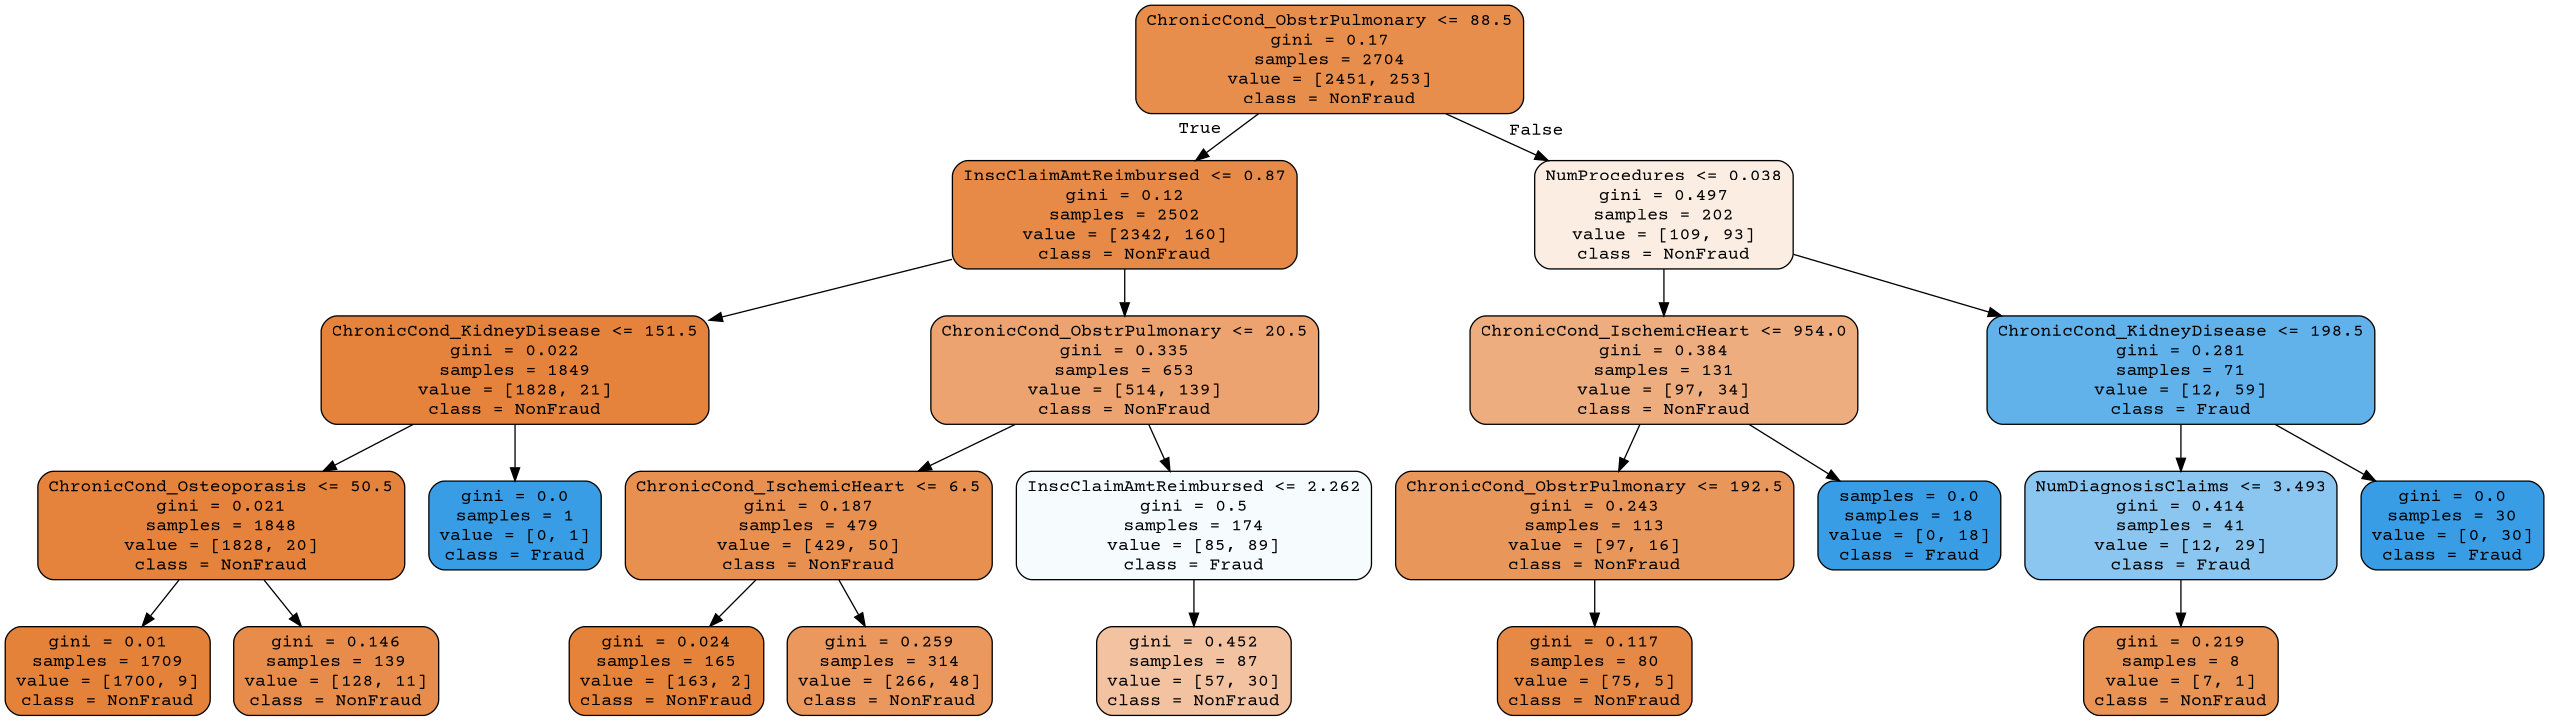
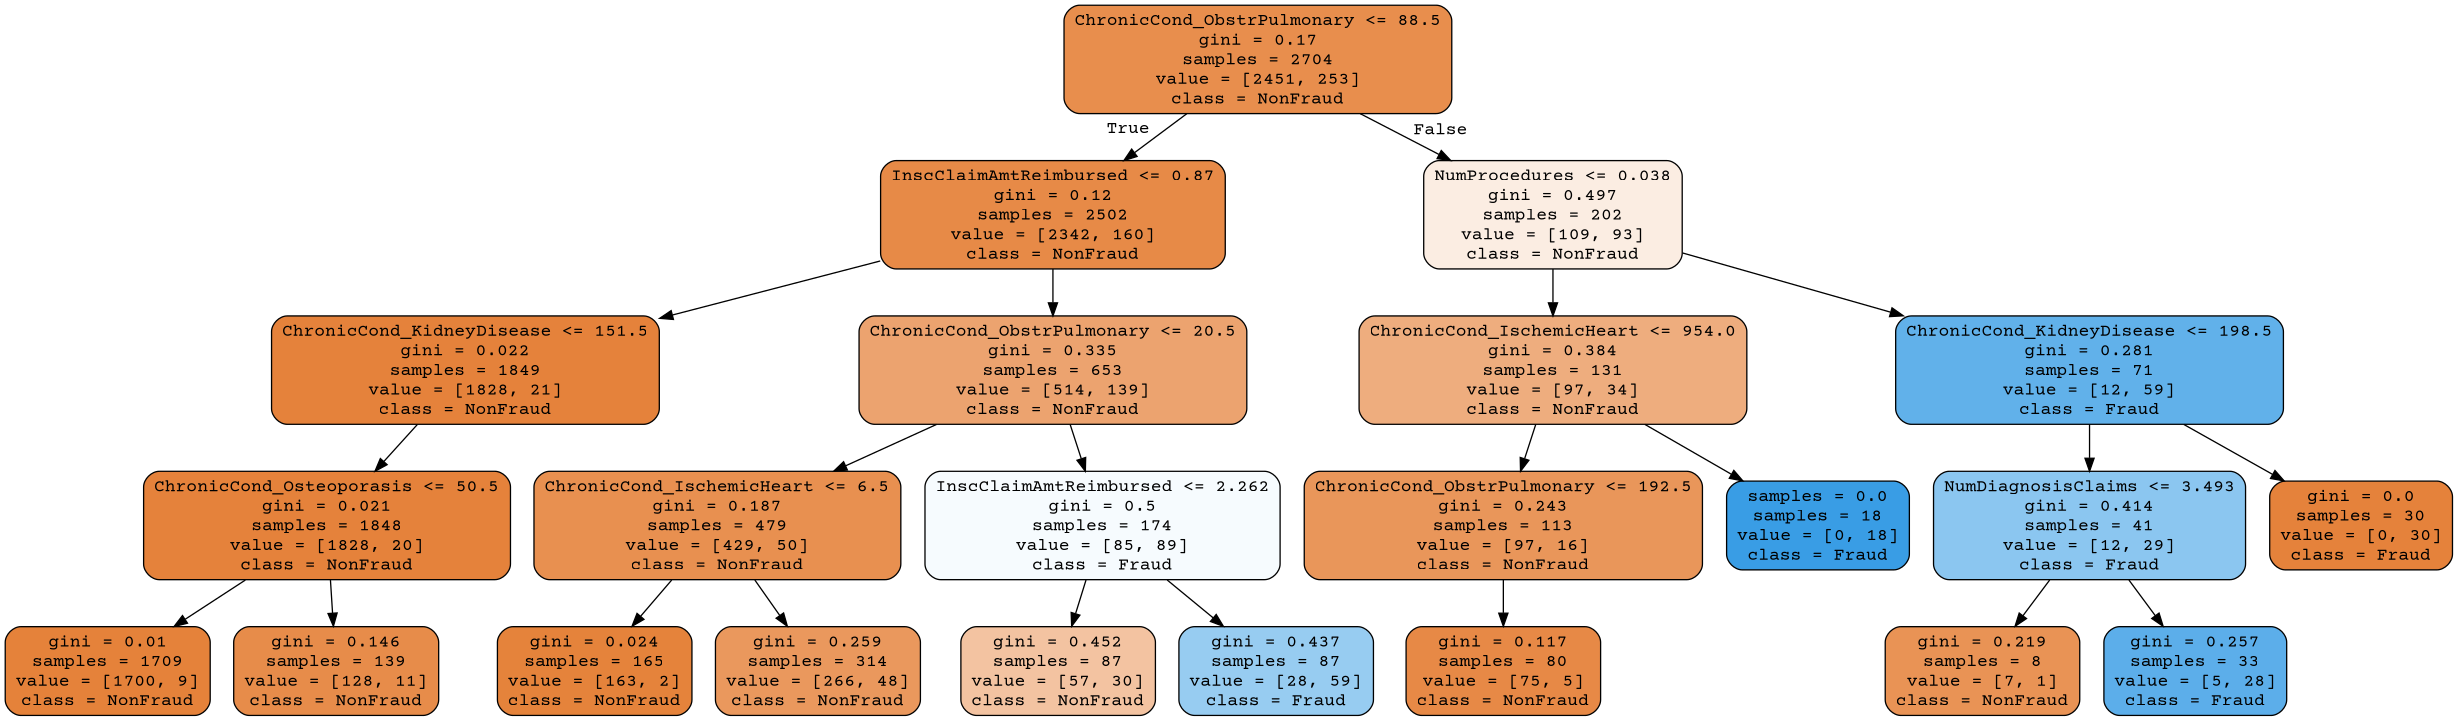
  digraph {
    fontname="Courier Prime"
    node [color=black fillcolor="#399de5" fontname="Courier Prime" shape=box style="filled, rounded"]
    edge [fontname="Courier Prime"]
    n1 [fillcolor="#e88e4d" label="ChronicCond_ObstrPulmonary <= 88.5\ngini = 0.17\nsamples = 2704\nvalue = [2451, 253]\nclass = NonFraud"]
    n2 [fillcolor="#e78a47" label="InscClaimAmtReimbursed <= 0.87\ngini = 0.12\nsamples = 2502\nvalue = [2342, 160]\nclass = NonFraud"]
    n3 [fillcolor="#fbede2" label="NumProcedures <= 0.038\ngini = 0.497\nsamples = 202\nvalue = [109, 93]\nclass = NonFraud"]
    n4 [fillcolor="#e5823b" label="ChronicCond_KidneyDisease <= 151.5\ngini = 0.022\nsamples = 1849\nvalue = [1828, 21]\nclass = NonFraud"]
    n5 [fillcolor="#eca36f" label="ChronicCond_ObstrPulmonary <= 20.5\ngini = 0.335\nsamples = 653\nvalue = [514, 139]\nclass = NonFraud"]
    n6 [fillcolor="#eead7e" label="ChronicCond_IschemicHeart <= 954.0\ngini = 0.384\nsamples = 131\nvalue = [97, 34]\nclass = NonFraud"]
    n7 [fillcolor="#61b1ea" label="ChronicCond_KidneyDisease <= 198.5\ngini = 0.281\nsamples = 71\nvalue = [12, 59]\nclass = Fraud"]
    n8 [fillcolor="#e5823b" label="ChronicCond_Osteoporasis <= 50.5\ngini = 0.021\nsamples = 1848\nvalue = [1828, 20]\nclass = NonFraud"]
-   n9 [label="gini = 0.0\nsamples = 1\nvalue = [0, 1]\nclass = Fraud"]
    n10 [fillcolor="#e89050" label="ChronicCond_IschemicHeart <= 6.5\ngini = 0.187\nsamples = 479\nvalue = [429, 50]\nclass = NonFraud"]
    n11 [fillcolor="#f6fbfe" label="InscClaimAmtReimbursed <= 2.262\ngini = 0.5\nsamples = 174\nvalue = [85, 89]\nclass = Fraud"]
    n12 [fillcolor="#e5823a" label="gini = 0.01\nsamples = 1709\nvalue = [1700, 9]\nclass = NonFraud"]
    n13 [fillcolor="#e78c4a" label="gini = 0.146\nsamples = 139\nvalue = [128, 11]\nclass = NonFraud"]
    n14 [fillcolor="#e5833b" label="gini = 0.024\nsamples = 165\nvalue = [163, 2]\nclass = NonFraud"]
    n15 [fillcolor="#ea985d" label="gini = 0.259\nsamples = 314\nvalue = [266, 48]\nclass = NonFraud"]
    n16 [fillcolor="#f3c3a1" label="gini = 0.452\nsamples = 87\nvalue = [57, 30]\nclass = NonFraud"]
+   n17 [fillcolor="#97ccf1" label="gini = 0.437\nsamples = 87\nvalue = [28, 59]\nclass = Fraud"]
    n18 [fillcolor="#e9965a" label="ChronicCond_ObstrPulmonary <= 192.5\ngini = 0.243\nsamples = 113\nvalue = [97, 16]\nclass = NonFraud"]
    n19 [label="samples = 0.0\nsamples = 18\nvalue = [0, 18]\nclass = Fraud"]
    n20 [fillcolor="#8bc6f0" label="NumDiagnosisClaims <= 3.493\ngini = 0.414\nsamples = 41\nvalue = [12, 29]\nclass = Fraud"]
-   n21 [label="gini = 0.0\nsamples = 30\nvalue = [0, 30]\nclass = Fraud"]
+   n21 [fillcolor="#e5823b" label="gini = 0.0\nsamples = 30\nvalue = [0, 30]\nclass = Fraud"]
    n22 [fillcolor="#e78946" label="gini = 0.117\nsamples = 80\nvalue = [75, 5]\nclass = NonFraud"]
    n23 [fillcolor="#e99355" label="gini = 0.219\nsamples = 8\nvalue = [7, 1]\nclass = NonFraud"]
+   n24 [fillcolor="#5caeea" label="gini = 0.257\nsamples = 33\nvalue = [5, 28]\nclass = Fraud"]
    n1 -> n2 [headlabel=True labelangle=45 labeldistance=2.5]
    n1 -> n3 [headlabel=False labelangle=-45 labeldistance=2.5]
    n2 -> n4
    n2 -> n5
    n3 -> n6
    n3 -> n7
    n4 -> n8
-   n4 -> n9
    n5 -> n10
    n5 -> n11
    n6 -> n18
    n6 -> n19
    n7 -> n20
    n7 -> n21
    n8 -> n12
    n8 -> n13
    n10 -> n14
    n10 -> n15
    n11 -> n16
+   n11 -> n17
    n18 -> n22
    n20 -> n23
+   n20 -> n24
  }
